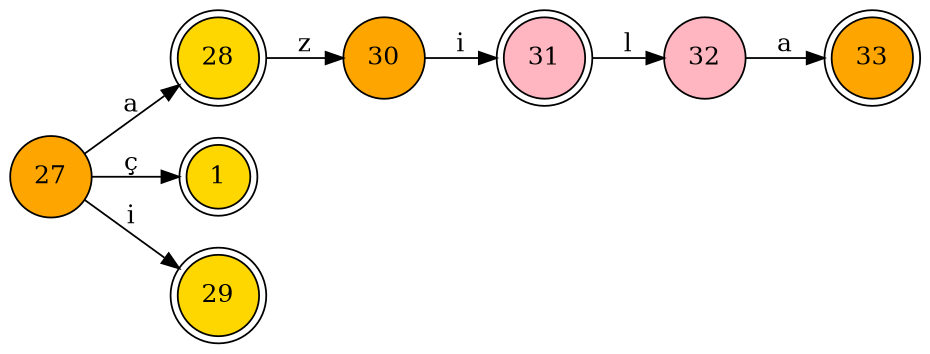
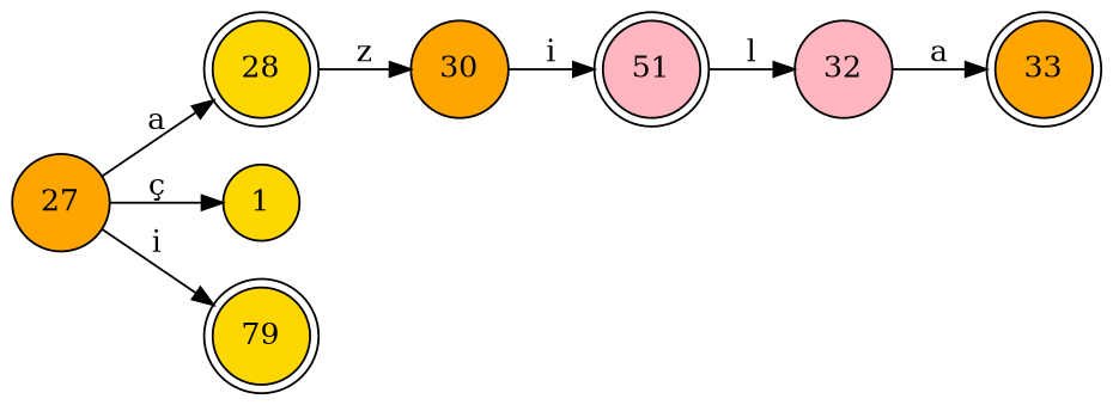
  digraph {
    rankdir=LR
    node [fillcolor=orange shape=circle style=filled]
    30
    28 [fillcolor=gold shape=doublecircle]
-   31 [fillcolor=lightpink shape=doublecircle]
+   31 [fillcolor=lightpink shape=doublecircle label=51]
    32 [fillcolor=lightpink]
    33 [shape=doublecircle]
-   1 [fillcolor=gold shape=doublecircle]
+   1 [fillcolor=gold]
    27
-   29 [fillcolor=gold shape=doublecircle]
+   29 [fillcolor=gold shape=doublecircle label=79]
    30 -> 31 [label=i]
    28 -> 30 [label=z]
    31 -> 32 [label=l]
    32 -> 33 [label=a]
    27 -> 28 [label=a]
    27 -> 1 [label="ç"]
    27 -> 29 [label=i]
  }
